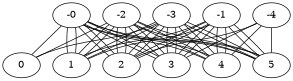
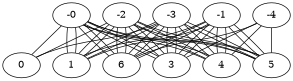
  graph {
    -0
    0
    1
-   2
+   2 [label=6]
    3
    4
    5
    -1
    -2
    -3
    -4
    -0 -- 0
    -0 -- 1
    -0 -- 1
    -0 -- 2
    -0 -- 2
    -0 -- 3
    -0 -- 3
    -0 -- 4
    -0 -- 4
    -0 -- 5
    -0 -- 5
    -1 -- 1
    -1 -- 1
    -1 -- 2
    -1 -- 2
    -1 -- 3
    -1 -- 3
    -1 -- 4
    -1 -- 4
    -1 -- 5
    -1 -- 5
    -2 -- 0
    -2 -- 1
    -2 -- 1
    -2 -- 2
    -2 -- 2
    -2 -- 3
    -2 -- 3
    -2 -- 4
    -2 -- 4
    -2 -- 5
    -2 -- 5
    -3 -- 0
    -3 -- 1
    -3 -- 1
    -3 -- 2
    -3 -- 2
    -3 -- 3
    -3 -- 3
    -3 -- 4
    -3 -- 4
    -3 -- 5
    -3 -- 5
    -4 -- 2
    -4 -- 3
    -4 -- 4
    -4 -- 5
  }
